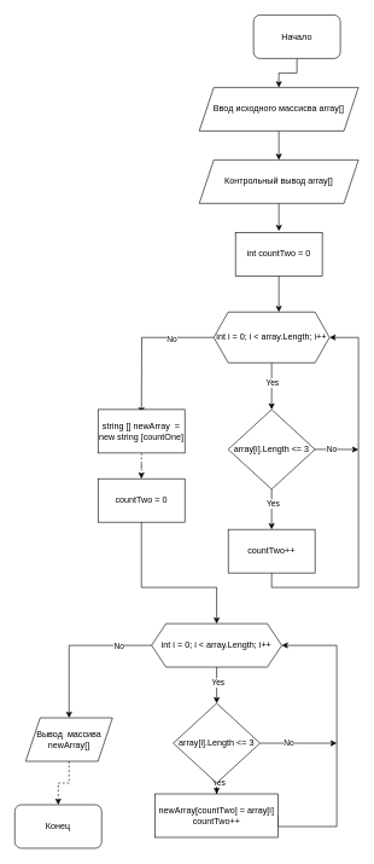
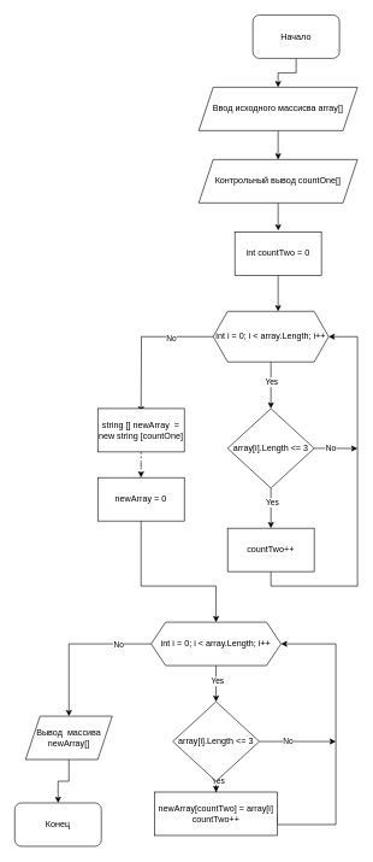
  <mxCell id="0" />
  <mxCell id="1" parent="0" />
  <mxCell id="2" style="edgeStyle=orthogonalEdgeStyle;rounded=0;orthogonalLoop=1;jettySize=auto;html=1;exitX=0.5;exitY=1;exitDx=0;exitDy=0;entryX=0.5;entryY=0;entryDx=0;entryDy=0;" edge="1" parent="1" source="3" target="5"><mxGeometry relative="1" as="geometry" /></mxCell>
  <mxCell id="3" value="Начало" style="rounded=1;whiteSpace=wrap;html=1;" vertex="1" parent="1"><mxGeometry x="350" y="20" width="120" height="60" as="geometry" /></mxCell>
  <mxCell id="4" style="edgeStyle=orthogonalEdgeStyle;rounded=0;orthogonalLoop=1;jettySize=auto;html=1;entryX=0.5;entryY=0;entryDx=0;entryDy=0;" edge="1" parent="1" source="5" target="7"><mxGeometry relative="1" as="geometry" /></mxCell>
  <mxCell id="5" value="Ввод исходного массисва array[]" style="shape=parallelogram;perimeter=parallelogramPerimeter;whiteSpace=wrap;html=1;fixedSize=1;" vertex="1" parent="1"><mxGeometry x="275" y="120" width="220" height="60" as="geometry" /></mxCell>
  <mxCell id="6" style="edgeStyle=orthogonalEdgeStyle;rounded=0;orthogonalLoop=1;jettySize=auto;html=1;entryX=0.468;entryY=-0.029;entryDx=0;entryDy=0;entryPerimeter=0;" edge="1" parent="1" source="7"><mxGeometry relative="1" as="geometry"><mxPoint x="385.16" y="318.26" as="targetPoint" /></mxGeometry></mxCell>
- <mxCell id="7" value="Контрольный вывод array[]" style="shape=parallelogram;perimeter=parallelogramPerimeter;whiteSpace=wrap;html=1;fixedSize=1;" vertex="1" parent="1"><mxGeometry x="275" y="220" width="220" height="60" as="geometry" /></mxCell>
+ <mxCell id="7" value="Контрольный вывод countOne[]" style="shape=parallelogram;perimeter=parallelogramPerimeter;whiteSpace=wrap;html=1;fixedSize=1;" vertex="1" parent="1"><mxGeometry x="275" y="220" width="220" height="60" as="geometry" /></mxCell>
  <mxCell id="8" style="edgeStyle=orthogonalEdgeStyle;rounded=0;orthogonalLoop=1;jettySize=auto;html=1;" edge="1" parent="1" source="9"><mxGeometry relative="1" as="geometry"><mxPoint x="385" y="430" as="targetPoint" /></mxGeometry></mxCell>
  <mxCell id="9" value="int countTwo = 0" style="rounded=0;whiteSpace=wrap;html=1;" vertex="1" parent="1"><mxGeometry x="325" y="320" width="120" height="60" as="geometry" /></mxCell>
  <mxCell id="10" style="edgeStyle=orthogonalEdgeStyle;rounded=0;orthogonalLoop=1;jettySize=auto;html=1;entryX=0.5;entryY=0;entryDx=0;entryDy=0;exitX=0.5;exitY=1;exitDx=0;exitDy=0;" edge="1" parent="1" source="21" target="18"><mxGeometry relative="1" as="geometry"><mxPoint x="385" y="560" as="targetPoint" /><mxPoint x="385.034" y="529.968" as="sourcePoint" /><Array as="points" /></mxGeometry></mxCell>
  <mxCell id="11" value="Yes" style="edgeLabel;html=1;align=center;verticalAlign=middle;resizable=0;points=[];" vertex="1" connectable="0" parent="10"><mxGeometry x="0.24" relative="1" as="geometry"><mxPoint y="-13" as="offset" /></mxGeometry></mxCell>
  <mxCell id="12" style="edgeStyle=orthogonalEdgeStyle;rounded=0;orthogonalLoop=1;jettySize=auto;html=1;exitX=0.5;exitY=1;exitDx=0;exitDy=0;entryX=1;entryY=0.5;entryDx=0;entryDy=0;" edge="1" parent="1" source="13" target="21"><mxGeometry relative="1" as="geometry"><mxPoint x="515" y="460" as="targetPoint" /><Array as="points"><mxPoint x="375" y="810" /><mxPoint x="495" y="810" /><mxPoint x="495" y="465" /></Array></mxGeometry></mxCell>
  <mxCell id="13" value="countTwo++" style="rounded=0;whiteSpace=wrap;html=1;" vertex="1" parent="1"><mxGeometry x="315" y="730" width="120" height="60" as="geometry" /></mxCell>
  <mxCell id="14" style="edgeStyle=orthogonalEdgeStyle;rounded=0;orthogonalLoop=1;jettySize=auto;html=1;entryX=0.5;entryY=0;entryDx=0;entryDy=0;" edge="1" parent="1" source="18" target="13"><mxGeometry relative="1" as="geometry" /></mxCell>
  <mxCell id="15" value="Yes" style="edgeLabel;html=1;align=center;verticalAlign=middle;resizable=0;points=[];" vertex="1" connectable="0" parent="14"><mxGeometry x="-0.28" y="1" relative="1" as="geometry"><mxPoint as="offset" /></mxGeometry></mxCell>
  <mxCell id="16" style="edgeStyle=orthogonalEdgeStyle;rounded=0;orthogonalLoop=1;jettySize=auto;html=1;exitX=1;exitY=0.5;exitDx=0;exitDy=0;" edge="1" parent="1" source="18"><mxGeometry relative="1" as="geometry"><mxPoint x="495" y="619.793" as="targetPoint" /></mxGeometry></mxCell>
  <mxCell id="17" value="No" style="edgeLabel;html=1;align=center;verticalAlign=middle;resizable=0;points=[];" vertex="1" connectable="0" parent="16"><mxGeometry x="-0.28" relative="1" as="geometry"><mxPoint as="offset" /></mxGeometry></mxCell>
  <mxCell id="18" value="array[i].Length &amp;lt;= 3" style="rhombus;whiteSpace=wrap;html=1;" vertex="1" parent="1"><mxGeometry x="315" y="564.5" width="120" height="110" as="geometry" /></mxCell>
  <mxCell id="19" style="edgeStyle=orthogonalEdgeStyle;rounded=0;orthogonalLoop=1;jettySize=auto;html=1;" edge="1" parent="1" source="21"><mxGeometry relative="1" as="geometry"><mxPoint x="195" y="570" as="targetPoint" /></mxGeometry></mxCell>
  <mxCell id="20" value="No" style="edgeLabel;html=1;align=center;verticalAlign=middle;resizable=0;points=[];" vertex="1" connectable="0" parent="19"><mxGeometry x="-0.424" y="2" relative="1" as="geometry"><mxPoint as="offset" /></mxGeometry></mxCell>
  <mxCell id="21" value="int i = 0; i &amp;lt; array.Length; i++" style="shape=hexagon;perimeter=hexagonPerimeter2;whiteSpace=wrap;html=1;fixedSize=1;" vertex="1" parent="1"><mxGeometry x="295" y="430" width="160" height="70" as="geometry" /></mxCell>
  <mxCell id="22" style="edgeStyle=orthogonalEdgeStyle;rounded=0;orthogonalLoop=1;jettySize=auto;html=1;entryX=0.5;entryY=0;entryDx=0;entryDy=0;dashed=1;" edge="1" parent="1" source="23" target="25"><mxGeometry relative="1" as="geometry" /></mxCell>
  <mxCell id="23" value="string [] newArray&amp;nbsp; = new string [countOne]" style="rounded=0;whiteSpace=wrap;html=1;" vertex="1" parent="1"><mxGeometry x="135" y="564.5" width="120" height="60" as="geometry" /></mxCell>
  <mxCell id="24" style="edgeStyle=orthogonalEdgeStyle;rounded=0;orthogonalLoop=1;jettySize=auto;html=1;entryX=0.5;entryY=0;entryDx=0;entryDy=0;" edge="1" parent="1" source="25" target="30"><mxGeometry relative="1" as="geometry"><Array as="points"><mxPoint x="195" y="810" /><mxPoint x="299" y="810" /></Array></mxGeometry></mxCell>
- <mxCell id="25" value="countTwo = 0" style="rounded=0;whiteSpace=wrap;html=1;" vertex="1" parent="1"><mxGeometry x="135" y="660" width="120" height="60" as="geometry" /></mxCell>
+ <mxCell id="25" value="newArray = 0" style="rounded=0;whiteSpace=wrap;html=1;" vertex="1" parent="1"><mxGeometry x="135" y="660" width="120" height="60" as="geometry" /></mxCell>
  <mxCell id="26" style="edgeStyle=orthogonalEdgeStyle;rounded=0;orthogonalLoop=1;jettySize=auto;html=1;entryX=0.5;entryY=0;entryDx=0;entryDy=0;" edge="1" parent="1" source="30" target="35"><mxGeometry relative="1" as="geometry"><Array as="points"><mxPoint x="299" y="940" /><mxPoint x="299" y="940" /></Array></mxGeometry></mxCell>
  <mxCell id="27" value="Yes" style="edgeLabel;html=1;align=center;verticalAlign=middle;resizable=0;points=[];" vertex="1" connectable="0" parent="26"><mxGeometry x="-0.149" y="1" relative="1" as="geometry"><mxPoint as="offset" /></mxGeometry></mxCell>
  <mxCell id="28" style="edgeStyle=orthogonalEdgeStyle;rounded=0;orthogonalLoop=1;jettySize=auto;html=1;entryX=0.5;entryY=0;entryDx=0;entryDy=0;" edge="1" parent="1" source="30" target="39"><mxGeometry relative="1" as="geometry"><mxPoint x="95" y="1020" as="targetPoint" /></mxGeometry></mxCell>
  <mxCell id="29" value="No" style="edgeLabel;html=1;align=center;verticalAlign=middle;resizable=0;points=[];" vertex="1" connectable="0" parent="28"><mxGeometry x="-0.569" relative="1" as="geometry"><mxPoint as="offset" /></mxGeometry></mxCell>
  <mxCell id="30" value="&lt;span style=&quot;&quot;&gt;int i = 0; i &amp;lt; array.Length; i++&lt;/span&gt;" style="shape=hexagon;perimeter=hexagonPerimeter2;whiteSpace=wrap;html=1;fixedSize=1;" vertex="1" parent="1"><mxGeometry x="209" y="860" width="180" height="60" as="geometry" /></mxCell>
  <mxCell id="31" style="edgeStyle=orthogonalEdgeStyle;rounded=0;orthogonalLoop=1;jettySize=auto;html=1;entryX=0.5;entryY=0;entryDx=0;entryDy=0;" edge="1" parent="1" source="35" target="37"><mxGeometry relative="1" as="geometry" /></mxCell>
  <mxCell id="32" value="Yes" style="edgeLabel;html=1;align=center;verticalAlign=middle;resizable=0;points=[];" vertex="1" connectable="0" parent="31"><mxGeometry x="0.253" y="-1" relative="1" as="geometry"><mxPoint x="1" y="-1" as="offset" /></mxGeometry></mxCell>
  <mxCell id="33" style="edgeStyle=orthogonalEdgeStyle;rounded=0;orthogonalLoop=1;jettySize=auto;html=1;" edge="1" parent="1" source="35"><mxGeometry relative="1" as="geometry"><mxPoint x="465" y="1025" as="targetPoint" /></mxGeometry></mxCell>
  <mxCell id="34" value="No" style="edgeLabel;html=1;align=center;verticalAlign=middle;resizable=0;points=[];" vertex="1" connectable="0" parent="33"><mxGeometry x="-0.259" y="1" relative="1" as="geometry"><mxPoint as="offset" /></mxGeometry></mxCell>
  <mxCell id="35" value="array[i].Length &amp;lt;= 3" style="rhombus;whiteSpace=wrap;html=1;" vertex="1" parent="1"><mxGeometry x="239" y="970" width="120" height="110" as="geometry" /></mxCell>
  <mxCell id="36" style="edgeStyle=orthogonalEdgeStyle;rounded=0;orthogonalLoop=1;jettySize=auto;html=1;entryX=1;entryY=0.5;entryDx=0;entryDy=0;exitX=1;exitY=0.5;exitDx=0;exitDy=0;" edge="1" parent="1" source="37" target="30"><mxGeometry relative="1" as="geometry"><mxPoint x="389" y="1140" as="sourcePoint" /><Array as="points"><mxPoint x="465" y="1140" /><mxPoint x="465" y="890" /></Array></mxGeometry></mxCell>
  <mxCell id="37" value="newArray[countTwo] = array[i]&lt;br&gt;countTwo++" style="rounded=0;whiteSpace=wrap;html=1;" vertex="1" parent="1"><mxGeometry x="214" y="1095" width="170" height="60" as="geometry" /></mxCell>
- <mxCell id="38" style="edgeStyle=orthogonalEdgeStyle;rounded=0;orthogonalLoop=1;jettySize=auto;html=1;entryX=0.5;entryY=0;entryDx=0;entryDy=0;dashed=1;" edge="1" parent="1" source="39" target="40"><mxGeometry relative="1" as="geometry" /></mxCell>
+ <mxCell id="38" style="edgeStyle=orthogonalEdgeStyle;rounded=0;orthogonalLoop=1;jettySize=auto;html=1;entryX=0.5;entryY=0;entryDx=0;entryDy=0;" edge="1" parent="1" source="39" target="40"><mxGeometry relative="1" as="geometry" /></mxCell>
  <mxCell id="39" value="Вывод&amp;nbsp; массива newArray[]" style="shape=parallelogram;perimeter=parallelogramPerimeter;whiteSpace=wrap;html=1;fixedSize=1;" vertex="1" parent="1"><mxGeometry x="35" y="990" width="120" height="60" as="geometry" /></mxCell>
  <mxCell id="40" value="Конец" style="rounded=1;whiteSpace=wrap;html=1;" vertex="1" parent="1"><mxGeometry x="20" y="1110" width="120" height="60" as="geometry" /></mxCell>
